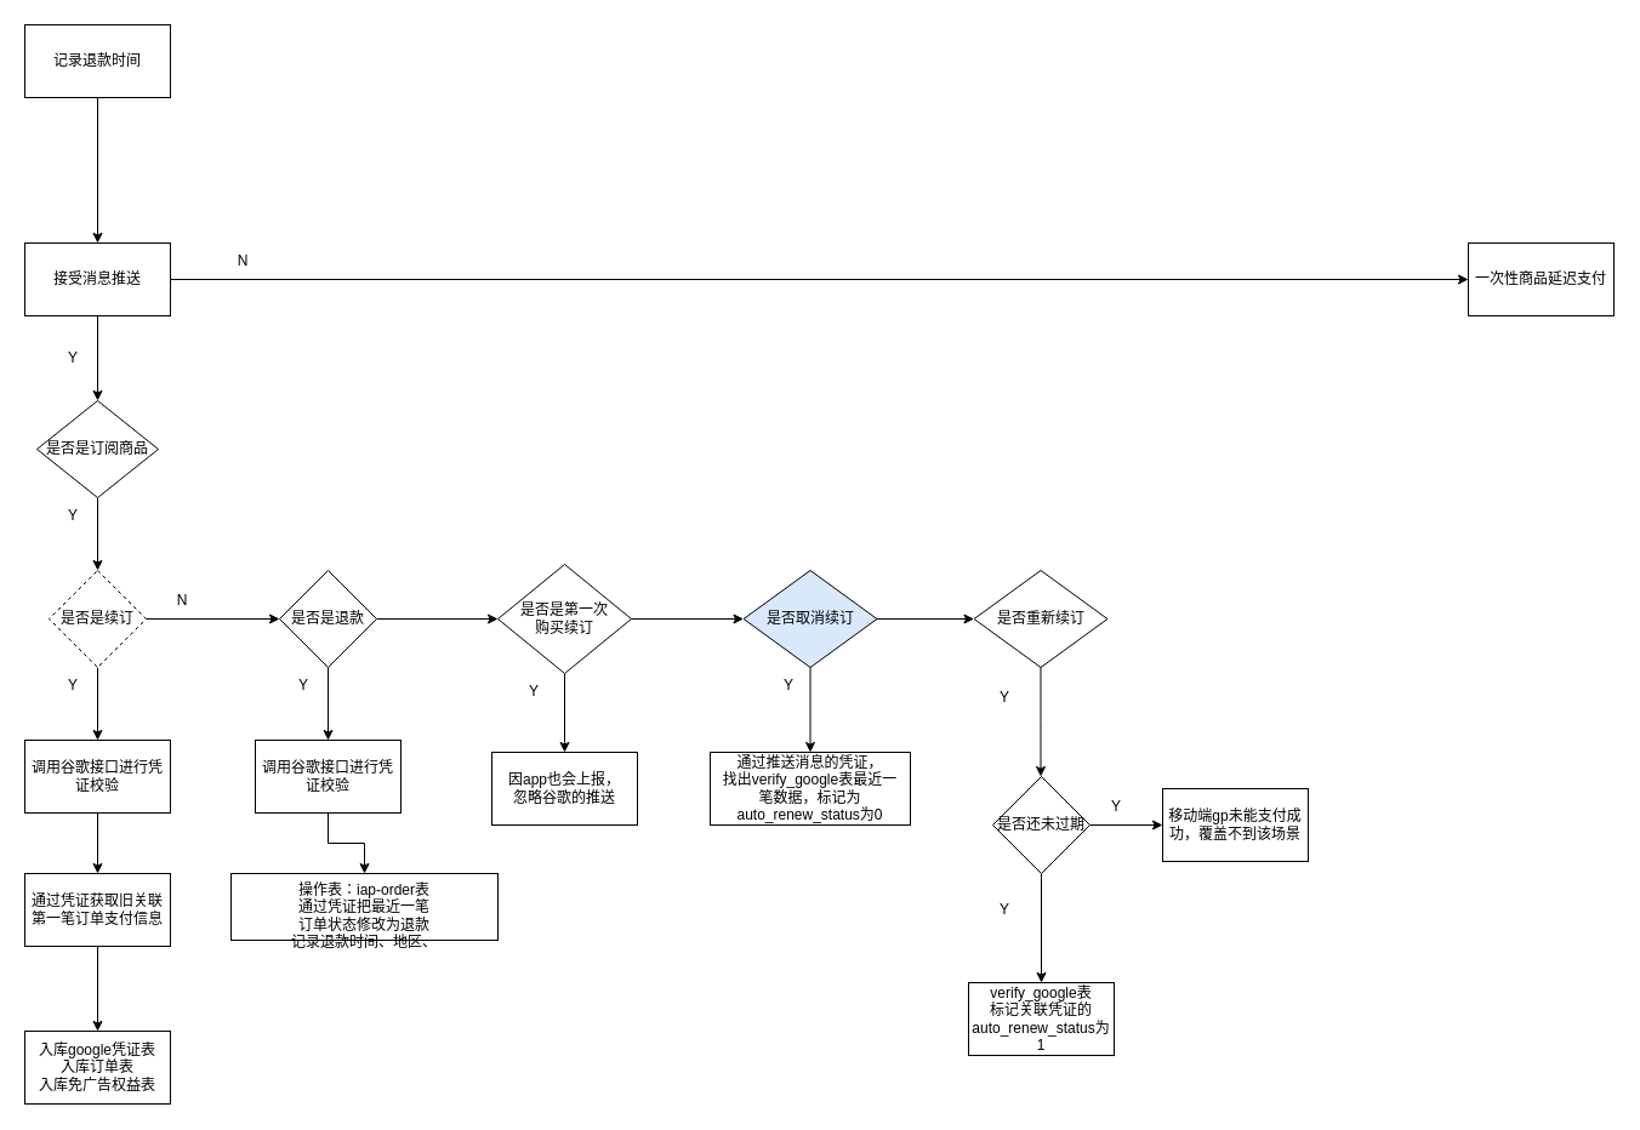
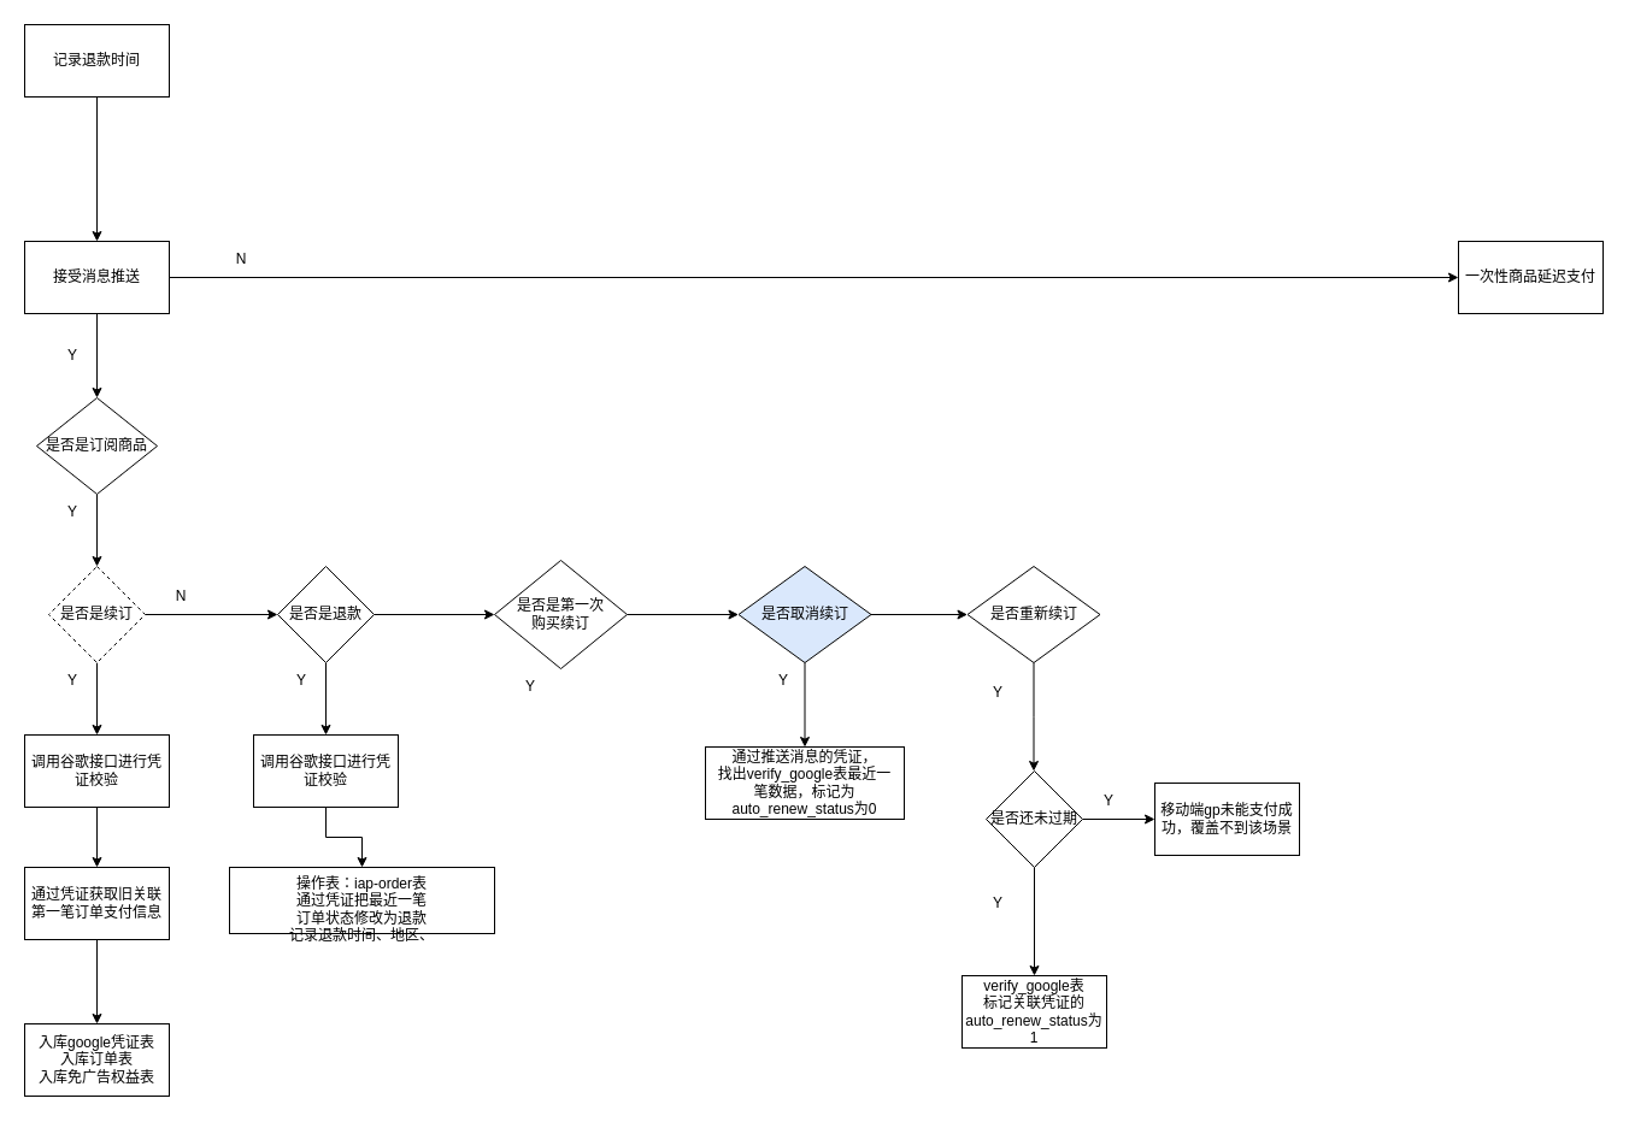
  <mxCell id="0" />
  <mxCell id="1" parent="0" />
  <mxCell id="2" style="edgeStyle=orthogonalEdgeStyle;rounded=0;orthogonalLoop=1;jettySize=auto;html=1;entryX=0.5;entryY=0;entryDx=0;entryDy=0;" edge="1" parent="1" source="3" target="6"><mxGeometry relative="1" as="geometry" /></mxCell>
  <mxCell id="3" value="记录退款时间" style="rounded=0;whiteSpace=wrap;html=1;" vertex="1" parent="1"><mxGeometry x="20" y="20" width="120" height="60" as="geometry" /></mxCell>
  <mxCell id="4" value="" style="edgeStyle=orthogonalEdgeStyle;rounded=0;orthogonalLoop=1;jettySize=auto;html=1;" edge="1" parent="1" source="6" target="20"><mxGeometry relative="1" as="geometry" /></mxCell>
  <mxCell id="5" value="" style="edgeStyle=orthogonalEdgeStyle;rounded=0;orthogonalLoop=1;jettySize=auto;html=1;entryX=0;entryY=0.5;entryDx=0;entryDy=0;" edge="1" parent="1" source="6" target="28"><mxGeometry relative="1" as="geometry"><mxPoint x="1020" y="230" as="targetPoint" /></mxGeometry></mxCell>
  <mxCell id="6" value="接受消息推送" style="rounded=0;whiteSpace=wrap;html=1;" vertex="1" parent="1"><mxGeometry x="20" y="200" width="120" height="60" as="geometry" /></mxCell>
  <mxCell id="7" value="" style="edgeStyle=orthogonalEdgeStyle;rounded=0;orthogonalLoop=1;jettySize=auto;html=1;" edge="1" parent="1" source="9" target="16"><mxGeometry relative="1" as="geometry" /></mxCell>
  <mxCell id="8" style="edgeStyle=orthogonalEdgeStyle;rounded=0;orthogonalLoop=1;jettySize=auto;html=1;exitX=0.5;exitY=1;exitDx=0;exitDy=0;entryX=0.5;entryY=0;entryDx=0;entryDy=0;" edge="1" parent="1" source="9" target="25"><mxGeometry relative="1" as="geometry" /></mxCell>
  <mxCell id="9" value="是否是续订" style="rhombus;whiteSpace=wrap;html=1;dashed=1;" vertex="1" parent="1"><mxGeometry x="40" y="470" width="80" height="80" as="geometry" /></mxCell>
  <mxCell id="10" value="" style="edgeStyle=orthogonalEdgeStyle;rounded=0;orthogonalLoop=1;jettySize=auto;html=1;" edge="1" parent="1" source="11" target="13"><mxGeometry relative="1" as="geometry" /></mxCell>
  <mxCell id="11" value="通过凭证获取旧关联第一笔订单支付信息" style="whiteSpace=wrap;html=1;" vertex="1" parent="1"><mxGeometry x="20" y="720" width="120" height="60" as="geometry" /></mxCell>
  <mxCell id="12" value="Y" style="text;html=1;strokeColor=none;fillColor=none;align=center;verticalAlign=middle;whiteSpace=wrap;rounded=0;" vertex="1" parent="1"><mxGeometry x="30" y="550" width="60" height="30" as="geometry" /></mxCell>
  <mxCell id="13" value="入库google凭证表&lt;br&gt;入库订单表&lt;br&gt;入库免广告权益表" style="whiteSpace=wrap;html=1;" vertex="1" parent="1"><mxGeometry x="20" y="850" width="120" height="60" as="geometry" /></mxCell>
  <mxCell id="14" value="" style="edgeStyle=orthogonalEdgeStyle;rounded=0;orthogonalLoop=1;jettySize=auto;html=1;" edge="1" parent="1" source="16" target="18"><mxGeometry relative="1" as="geometry" /></mxCell>
  <mxCell id="15" value="" style="edgeStyle=orthogonalEdgeStyle;rounded=0;orthogonalLoop=1;jettySize=auto;html=1;" edge="1" parent="1" source="16" target="32"><mxGeometry relative="1" as="geometry" /></mxCell>
  <mxCell id="16" value="是否是退款" style="rhombus;whiteSpace=wrap;html=1;" vertex="1" parent="1"><mxGeometry x="230" y="470" width="80" height="80" as="geometry" /></mxCell>
  <mxCell id="17" value="" style="edgeStyle=orthogonalEdgeStyle;rounded=0;orthogonalLoop=1;jettySize=auto;html=1;" edge="1" parent="1" source="18" target="29"><mxGeometry relative="1" as="geometry" /></mxCell>
  <mxCell id="18" value="调用谷歌接口进行凭证校验" style="whiteSpace=wrap;html=1;" vertex="1" parent="1"><mxGeometry x="210" y="610" width="120" height="60" as="geometry" /></mxCell>
  <mxCell id="19" value="" style="edgeStyle=orthogonalEdgeStyle;rounded=0;orthogonalLoop=1;jettySize=auto;html=1;" edge="1" parent="1" source="20" target="9"><mxGeometry relative="1" as="geometry" /></mxCell>
  <mxCell id="20" value="是否是订阅商品" style="rhombus;whiteSpace=wrap;html=1;rounded=0;" vertex="1" parent="1"><mxGeometry x="30" y="330" width="100" height="80" as="geometry" /></mxCell>
  <mxCell id="21" value="Y" style="text;html=1;strokeColor=none;fillColor=none;align=center;verticalAlign=middle;whiteSpace=wrap;rounded=0;" vertex="1" parent="1"><mxGeometry x="30" y="410" width="60" height="30" as="geometry" /></mxCell>
  <mxCell id="22" value="N" style="text;html=1;strokeColor=none;fillColor=none;align=center;verticalAlign=middle;whiteSpace=wrap;rounded=0;" vertex="1" parent="1"><mxGeometry x="120" y="480" width="60" height="30" as="geometry" /></mxCell>
  <mxCell id="23" value="Y" style="text;html=1;strokeColor=none;fillColor=none;align=center;verticalAlign=middle;whiteSpace=wrap;rounded=0;" vertex="1" parent="1"><mxGeometry x="220" y="550" width="60" height="30" as="geometry" /></mxCell>
  <mxCell id="24" style="edgeStyle=orthogonalEdgeStyle;rounded=0;orthogonalLoop=1;jettySize=auto;html=1;entryX=0.5;entryY=0;entryDx=0;entryDy=0;" edge="1" parent="1" source="25" target="11"><mxGeometry relative="1" as="geometry" /></mxCell>
  <mxCell id="25" value="调用谷歌接口进行凭证校验" style="whiteSpace=wrap;html=1;" vertex="1" parent="1"><mxGeometry x="20" y="610" width="120" height="60" as="geometry" /></mxCell>
  <mxCell id="26" value="Y" style="text;html=1;strokeColor=none;fillColor=none;align=center;verticalAlign=middle;whiteSpace=wrap;rounded=0;" vertex="1" parent="1"><mxGeometry x="30" y="280" width="60" height="30" as="geometry" /></mxCell>
  <mxCell id="27" value="N" style="text;html=1;strokeColor=none;fillColor=none;align=center;verticalAlign=middle;whiteSpace=wrap;rounded=0;" vertex="1" parent="1"><mxGeometry x="170" y="200" width="60" height="30" as="geometry" /></mxCell>
  <mxCell id="28" value="一次性商品延迟支付" style="rounded=0;whiteSpace=wrap;html=1;" vertex="1" parent="1"><mxGeometry x="1210" y="200" width="120" height="60" as="geometry" /></mxCell>
  <mxCell id="29" value="&lt;br&gt;操作表：iap-order表&lt;br&gt;通过凭证把最近一笔&lt;br&gt;订单状态修改为退款&lt;br&gt;记录退款时间、地区、" style="whiteSpace=wrap;html=1;" vertex="1" parent="1"><mxGeometry x="190" y="720" width="220" height="55" as="geometry" /></mxCell>
- <mxCell id="30" value="" style="edgeStyle=orthogonalEdgeStyle;rounded=0;orthogonalLoop=1;jettySize=auto;html=1;" edge="1" parent="1" source="32" target="33"><mxGeometry relative="1" as="geometry" /></mxCell>
  <mxCell id="31" value="" style="edgeStyle=orthogonalEdgeStyle;rounded=0;orthogonalLoop=1;jettySize=auto;html=1;" edge="1" parent="1" source="32" target="37"><mxGeometry relative="1" as="geometry" /></mxCell>
  <mxCell id="32" value="是否是第一次&lt;br&gt;购买续订" style="rhombus;whiteSpace=wrap;html=1;" vertex="1" parent="1"><mxGeometry x="410" y="465" width="110" height="90" as="geometry" /></mxCell>
- <mxCell id="33" value="因app也会上报，&lt;br&gt;忽略谷歌的推送" style="whiteSpace=wrap;html=1;" vertex="1" parent="1"><mxGeometry x="405" y="620" width="120" height="60" as="geometry" /></mxCell>
  <mxCell id="34" value="Y" style="text;html=1;strokeColor=none;fillColor=none;align=center;verticalAlign=middle;whiteSpace=wrap;rounded=0;" vertex="1" parent="1"><mxGeometry x="410" y="555" width="60" height="30" as="geometry" /></mxCell>
  <mxCell id="35" value="" style="edgeStyle=orthogonalEdgeStyle;rounded=0;orthogonalLoop=1;jettySize=auto;html=1;" edge="1" parent="1" source="37" target="38"><mxGeometry relative="1" as="geometry" /></mxCell>
  <mxCell id="36" value="" style="edgeStyle=orthogonalEdgeStyle;rounded=0;orthogonalLoop=1;jettySize=auto;html=1;" edge="1" parent="1" source="37" target="41"><mxGeometry relative="1" as="geometry" /></mxCell>
  <mxCell id="37" value="是否取消续订" style="rhombus;whiteSpace=wrap;html=1;fillColor=#dae8fc;" vertex="1" parent="1"><mxGeometry x="612.5" y="470" width="110" height="80" as="geometry" /></mxCell>
  <mxCell id="38" value="通过推送消息的凭证，&lt;br&gt;找出verify_google表最近一&lt;br&gt;笔数据，标记为&lt;br&gt;auto_renew_status为0" style="whiteSpace=wrap;html=1;" vertex="1" parent="1"><mxGeometry x="585" y="620" width="165" height="60" as="geometry" /></mxCell>
  <mxCell id="39" value="Y" style="text;html=1;strokeColor=none;fillColor=none;align=center;verticalAlign=middle;whiteSpace=wrap;rounded=0;" vertex="1" parent="1"><mxGeometry x="620" y="550" width="60" height="30" as="geometry" /></mxCell>
  <mxCell id="40" value="" style="edgeStyle=orthogonalEdgeStyle;rounded=0;orthogonalLoop=1;jettySize=auto;html=1;" edge="1" parent="1" source="41"><mxGeometry relative="1" as="geometry"><mxPoint x="857.5" y="640" as="targetPoint" /></mxGeometry></mxCell>
  <mxCell id="41" value="是否重新续订" style="rhombus;whiteSpace=wrap;html=1;" vertex="1" parent="1"><mxGeometry x="802.5" y="470" width="110" height="80" as="geometry" /></mxCell>
  <mxCell id="42" value="Y" style="text;html=1;strokeColor=none;fillColor=none;align=center;verticalAlign=middle;whiteSpace=wrap;rounded=0;" vertex="1" parent="1"><mxGeometry x="797.5" y="560" width="60" height="30" as="geometry" /></mxCell>
  <mxCell id="43" value="" style="edgeStyle=orthogonalEdgeStyle;rounded=0;orthogonalLoop=1;jettySize=auto;html=1;" edge="1" parent="1" source="45" target="46"><mxGeometry relative="1" as="geometry" /></mxCell>
  <mxCell id="44" value="" style="edgeStyle=orthogonalEdgeStyle;rounded=0;orthogonalLoop=1;jettySize=auto;html=1;" edge="1" parent="1" source="45" target="48"><mxGeometry relative="1" as="geometry" /></mxCell>
  <mxCell id="45" value="是否还未过期" style="rhombus;whiteSpace=wrap;html=1;" vertex="1" parent="1"><mxGeometry x="818" y="640" width="80" height="80" as="geometry" /></mxCell>
  <mxCell id="46" value="verify_google表&lt;br&gt;标记关联凭证的&lt;br style=&quot;border-color: var(--border-color);&quot;&gt;auto_renew_status为1" style="whiteSpace=wrap;html=1;" vertex="1" parent="1"><mxGeometry x="798" y="810" width="120" height="60" as="geometry" /></mxCell>
  <mxCell id="47" value="Y" style="text;html=1;strokeColor=none;fillColor=none;align=center;verticalAlign=middle;whiteSpace=wrap;rounded=0;" vertex="1" parent="1"><mxGeometry x="798" y="735" width="60" height="30" as="geometry" /></mxCell>
  <mxCell id="48" value="移动端gp未能支付成功，覆盖不到该场景" style="whiteSpace=wrap;html=1;" vertex="1" parent="1"><mxGeometry x="958" y="650" width="120" height="60" as="geometry" /></mxCell>
  <mxCell id="49" value="Y" style="text;html=1;strokeColor=none;fillColor=none;align=center;verticalAlign=middle;whiteSpace=wrap;rounded=0;" vertex="1" parent="1"><mxGeometry x="890" y="650" width="60" height="30" as="geometry" /></mxCell>
